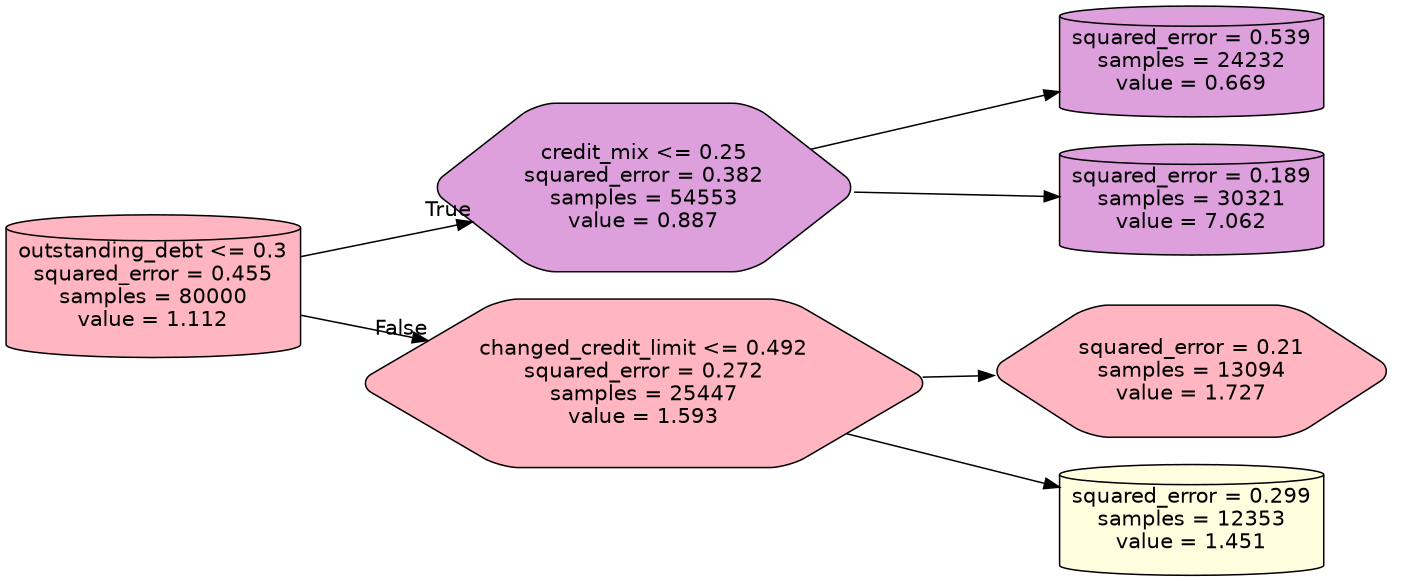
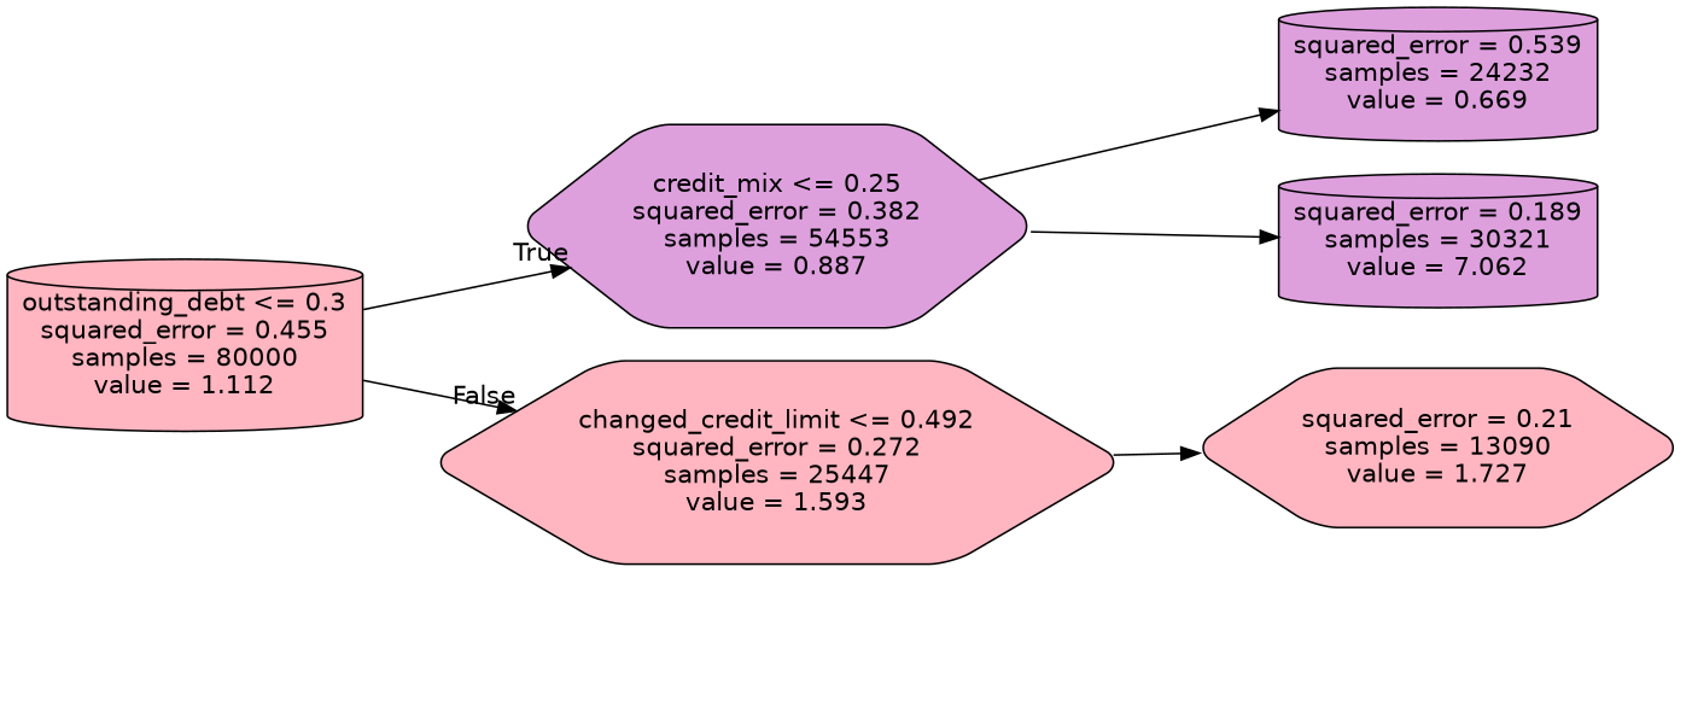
  digraph {
    rankdir=LR
    node [color=black fillcolor=lightpink fontname=helvetica shape=cylinder style="filled, rounded"]
    edge [fontname=helvetica]
    n1 [label="outstanding_debt <= 0.3\nsquared_error = 0.455\nsamples = 80000\nvalue = 1.112"]
    n2 [fillcolor=plum label="credit_mix <= 0.25\nsquared_error = 0.382\nsamples = 54553\nvalue = 0.887" shape=hexagon]
    n3 [label="changed_credit_limit <= 0.492\nsquared_error = 0.272\nsamples = 25447\nvalue = 1.593" shape=hexagon]
    n4 [fillcolor=plum label="squared_error = 0.539\nsamples = 24232\nvalue = 0.669"]
    n5 [fillcolor=plum label="squared_error = 0.189\nsamples = 30321\nvalue = 7.062"]
-   n6 [label="squared_error = 0.21\nsamples = 13094\nvalue = 1.727" shape=hexagon]
-   n7 [fillcolor=lightyellow label="squared_error = 0.299\nsamples = 12353\nvalue = 1.451"]
+   n6 [label="squared_error = 0.21\nsamples = 13090\nvalue = 1.727" shape=hexagon]
    n1 -> n2 [headlabel=True labelangle=45 labeldistance=2.5]
    n1 -> n3 [headlabel=False labelangle=-45 labeldistance=2.5]
    n2 -> n4
    n2 -> n5
    n3 -> n6
-   n3 -> n7
  }
